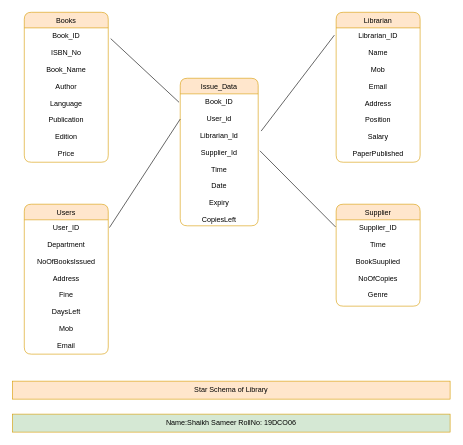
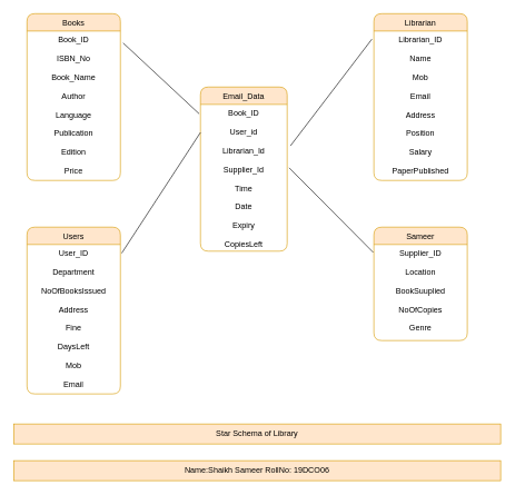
  <mxCell id="0" />
  <mxCell id="1" parent="0" />
  <mxCell id="2" value="Books" style="swimlane;fontStyle=0;childLayout=stackLayout;horizontal=1;startSize=26;fillColor=#ffe6cc;horizontalStack=0;resizeParent=1;resizeParentMax=0;resizeLast=0;collapsible=1;marginBottom=0;rounded=1;align=center;strokeColor=#d79b00;" vertex="1" parent="1"><mxGeometry x="40" y="20" width="140" height="250" as="geometry" /></mxCell>
  <mxCell id="3" value="Book_ID&#10;&#10;ISBN_No&#10;&#10;Book_Name&#10;&#10;Author&#10;&#10;Language&#10;&#10;Publication&#10;&#10;Edition&#10;&#10;Price&#10;&#10;" style="text;strokeColor=none;fillColor=none;align=center;verticalAlign=top;spacingLeft=4;spacingRight=4;overflow=hidden;rotatable=0;points=[[0,0.5],[1,0.5]];portConstraint=eastwest;" vertex="1" parent="2"><mxGeometry y="26" width="140" height="224" as="geometry" /></mxCell>
  <mxCell id="4" value="Librarian" style="swimlane;fontStyle=0;childLayout=stackLayout;horizontal=1;startSize=26;fillColor=#ffe6cc;horizontalStack=0;resizeParent=1;resizeParentMax=0;resizeLast=0;collapsible=1;marginBottom=0;rounded=1;align=center;strokeColor=#d79b00;" vertex="1" parent="1"><mxGeometry x="560" y="20" width="140" height="250" as="geometry" /></mxCell>
  <mxCell id="5" value="Librarian_ID&#10;&#10;Name&#10;&#10;Mob&#10;&#10;Email&#10;&#10;Address&#10;&#10;Position&#10;&#10;Salary&#10;&#10;PaperPublished&#10;" style="text;strokeColor=none;fillColor=none;align=center;verticalAlign=top;spacingLeft=4;spacingRight=4;overflow=hidden;rotatable=0;points=[[0,0.5],[1,0.5]];portConstraint=eastwest;" vertex="1" parent="4"><mxGeometry y="26" width="140" height="224" as="geometry" /></mxCell>
- <mxCell id="6" value="Issue_Data" style="swimlane;fontStyle=0;childLayout=stackLayout;horizontal=1;startSize=26;fillColor=#ffe6cc;horizontalStack=0;resizeParent=1;resizeParentMax=0;resizeLast=0;collapsible=1;marginBottom=0;rounded=1;align=center;strokeColor=#d79b00;" vertex="1" parent="1"><mxGeometry x="300" y="130" width="130" height="246" as="geometry" /></mxCell>
+ <mxCell id="6" value="Email_Data" style="swimlane;fontStyle=0;childLayout=stackLayout;horizontal=1;startSize=26;fillColor=#ffe6cc;horizontalStack=0;resizeParent=1;resizeParentMax=0;resizeLast=0;collapsible=1;marginBottom=0;rounded=1;align=center;strokeColor=#d79b00;" vertex="1" parent="1"><mxGeometry x="300" y="130" width="130" height="246" as="geometry" /></mxCell>
  <mxCell id="7" value="Book_ID&#10;&#10;User_id&#10;&#10;Librarian_Id&#10;&#10;Supplier_Id&#10;&#10;Time&#10;&#10;Date&#10;&#10;Expiry&#10;&#10;CopiesLeft&#10;&#10;" style="text;strokeColor=none;fillColor=none;align=center;verticalAlign=top;spacingLeft=4;spacingRight=4;overflow=hidden;rotatable=0;points=[[0,0.5],[1,0.5]];portConstraint=eastwest;" vertex="1" parent="6"><mxGeometry y="26" width="130" height="220" as="geometry" /></mxCell>
  <mxCell id="8" value="Users" style="swimlane;fontStyle=0;childLayout=stackLayout;horizontal=1;startSize=26;fillColor=#ffe6cc;horizontalStack=0;resizeParent=1;resizeParentMax=0;resizeLast=0;collapsible=1;marginBottom=0;rounded=1;align=center;strokeColor=#d79b00;" vertex="1" parent="1"><mxGeometry x="40" y="340" width="140" height="250" as="geometry" /></mxCell>
  <mxCell id="9" value="User_ID&#10;&#10;Department&#10;&#10;NoOfBooksIssued&#10;&#10;Address&#10;&#10;Fine&#10;&#10;DaysLeft&#10;&#10;Mob&#10;&#10;Email&#10;&#10;" style="text;strokeColor=none;fillColor=none;align=center;verticalAlign=top;spacingLeft=4;spacingRight=4;overflow=hidden;rotatable=0;points=[[0,0.5],[1,0.5]];portConstraint=eastwest;" vertex="1" parent="8"><mxGeometry y="26" width="140" height="224" as="geometry" /></mxCell>
- <mxCell id="10" value="Supplier" style="swimlane;fontStyle=0;childLayout=stackLayout;horizontal=1;startSize=26;fillColor=#ffe6cc;horizontalStack=0;resizeParent=1;resizeParentMax=0;resizeLast=0;collapsible=1;marginBottom=0;rounded=1;align=center;strokeColor=#d79b00;" vertex="1" parent="1"><mxGeometry x="560" y="340" width="140" height="170" as="geometry" /></mxCell>
- <mxCell id="11" value="Supplier_ID&#10;&#10;Time&#10;&#10;BookSuuplied&#10;&#10;NoOfCopies&#10;&#10;Genre&#10;&#10;&#10;&#10;&#10;&#10;&#10;" style="text;strokeColor=none;fillColor=none;align=center;verticalAlign=top;spacingLeft=4;spacingRight=4;overflow=hidden;rotatable=0;points=[[0,0.5],[1,0.5]];portConstraint=eastwest;" vertex="1" parent="10"><mxGeometry y="26" width="140" height="144" as="geometry" /></mxCell>
+ <mxCell id="10" value="Sameer" style="swimlane;fontStyle=0;childLayout=stackLayout;horizontal=1;startSize=26;fillColor=#ffe6cc;horizontalStack=0;resizeParent=1;resizeParentMax=0;resizeLast=0;collapsible=1;marginBottom=0;rounded=1;align=center;strokeColor=#d79b00;" vertex="1" parent="1"><mxGeometry x="560" y="340" width="140" height="170" as="geometry" /></mxCell>
+ <mxCell id="11" value="Supplier_ID&#10;&#10;Location&#10;&#10;BookSuuplied&#10;&#10;NoOfCopies&#10;&#10;Genre&#10;&#10;&#10;&#10;&#10;&#10;&#10;" style="text;strokeColor=none;fillColor=none;align=center;verticalAlign=top;spacingLeft=4;spacingRight=4;overflow=hidden;rotatable=0;points=[[0,0.5],[1,0.5]];portConstraint=eastwest;" vertex="1" parent="10"><mxGeometry y="26" width="140" height="144" as="geometry" /></mxCell>
  <mxCell id="12" style="rounded=0;orthogonalLoop=1;jettySize=auto;html=1;exitX=1.029;exitY=0.08;exitDx=0;exitDy=0;entryX=-0.015;entryY=0.064;entryDx=0;entryDy=0;entryPerimeter=0;strokeColor=#000000;elbow=vertical;startFill=1;endFill=0;anchorPointDirection=0;endArrow=none;exitPerimeter=0;" edge="1" parent="1" source="3" target="7"><mxGeometry relative="1" as="geometry" /></mxCell>
  <mxCell id="13" style="rounded=0;orthogonalLoop=1;jettySize=auto;html=1;exitX=1.014;exitY=0.058;exitDx=0;exitDy=0;entryX=-0.015;entryY=0.064;entryDx=0;entryDy=0;entryPerimeter=0;strokeColor=#000000;elbow=vertical;startFill=1;endFill=0;anchorPointDirection=0;endArrow=none;exitPerimeter=0;" edge="1" parent="1" source="9"><mxGeometry relative="1" as="geometry"><mxPoint x="186.01" y="91.92" as="sourcePoint" /><mxPoint x="300" y="198.08" as="targetPoint" /></mxGeometry></mxCell>
  <mxCell id="14" style="rounded=0;orthogonalLoop=1;jettySize=auto;html=1;exitX=1.038;exitY=0.282;exitDx=0;exitDy=0;entryX=-0.021;entryY=0.054;entryDx=0;entryDy=0;entryPerimeter=0;strokeColor=#000000;elbow=vertical;startFill=1;endFill=0;anchorPointDirection=0;endArrow=none;exitPerimeter=0;" edge="1" parent="1" source="7" target="5"><mxGeometry relative="1" as="geometry"><mxPoint x="430" y="230.912" as="sourcePoint" /><mxPoint x="548.04" y="50" as="targetPoint" /></mxGeometry></mxCell>
  <mxCell id="15" style="rounded=0;orthogonalLoop=1;jettySize=auto;html=1;exitX=1.023;exitY=0.432;exitDx=0;exitDy=0;entryX=-0.007;entryY=0.083;entryDx=0;entryDy=0;entryPerimeter=0;strokeColor=#000000;elbow=vertical;startFill=1;endFill=0;anchorPointDirection=0;endArrow=none;exitPerimeter=0;" edge="1" parent="1" source="7" target="11"><mxGeometry relative="1" as="geometry"><mxPoint x="444.94" y="419.94" as="sourcePoint" /><mxPoint x="567.06" y="259.996" as="targetPoint" /></mxGeometry></mxCell>
  <mxCell id="16" value="Star Schema of Library" style="rounded=0;whiteSpace=wrap;html=1;align=center;fillColor=#ffe6cc;strokeColor=#d79b00;" vertex="1" parent="1"><mxGeometry x="20" y="635" width="730" height="30" as="geometry" /></mxCell>
- <mxCell id="17" value="Name:Shaikh Sameer RollNo: 19DCO06" style="rounded=0;whiteSpace=wrap;html=1;align=center;fillColor=#d5e8d4;strokeColor=#d79b00;" vertex="1" parent="1"><mxGeometry x="20" y="690" width="730" height="30" as="geometry" /></mxCell>
+ <mxCell id="17" value="Name:Shaikh Sameer RollNo: 19DCO06" style="rounded=0;whiteSpace=wrap;html=1;align=center;fillColor=#ffe6cc;strokeColor=#d79b00;" vertex="1" parent="1"><mxGeometry x="20" y="690" width="730" height="30" as="geometry" /></mxCell>
